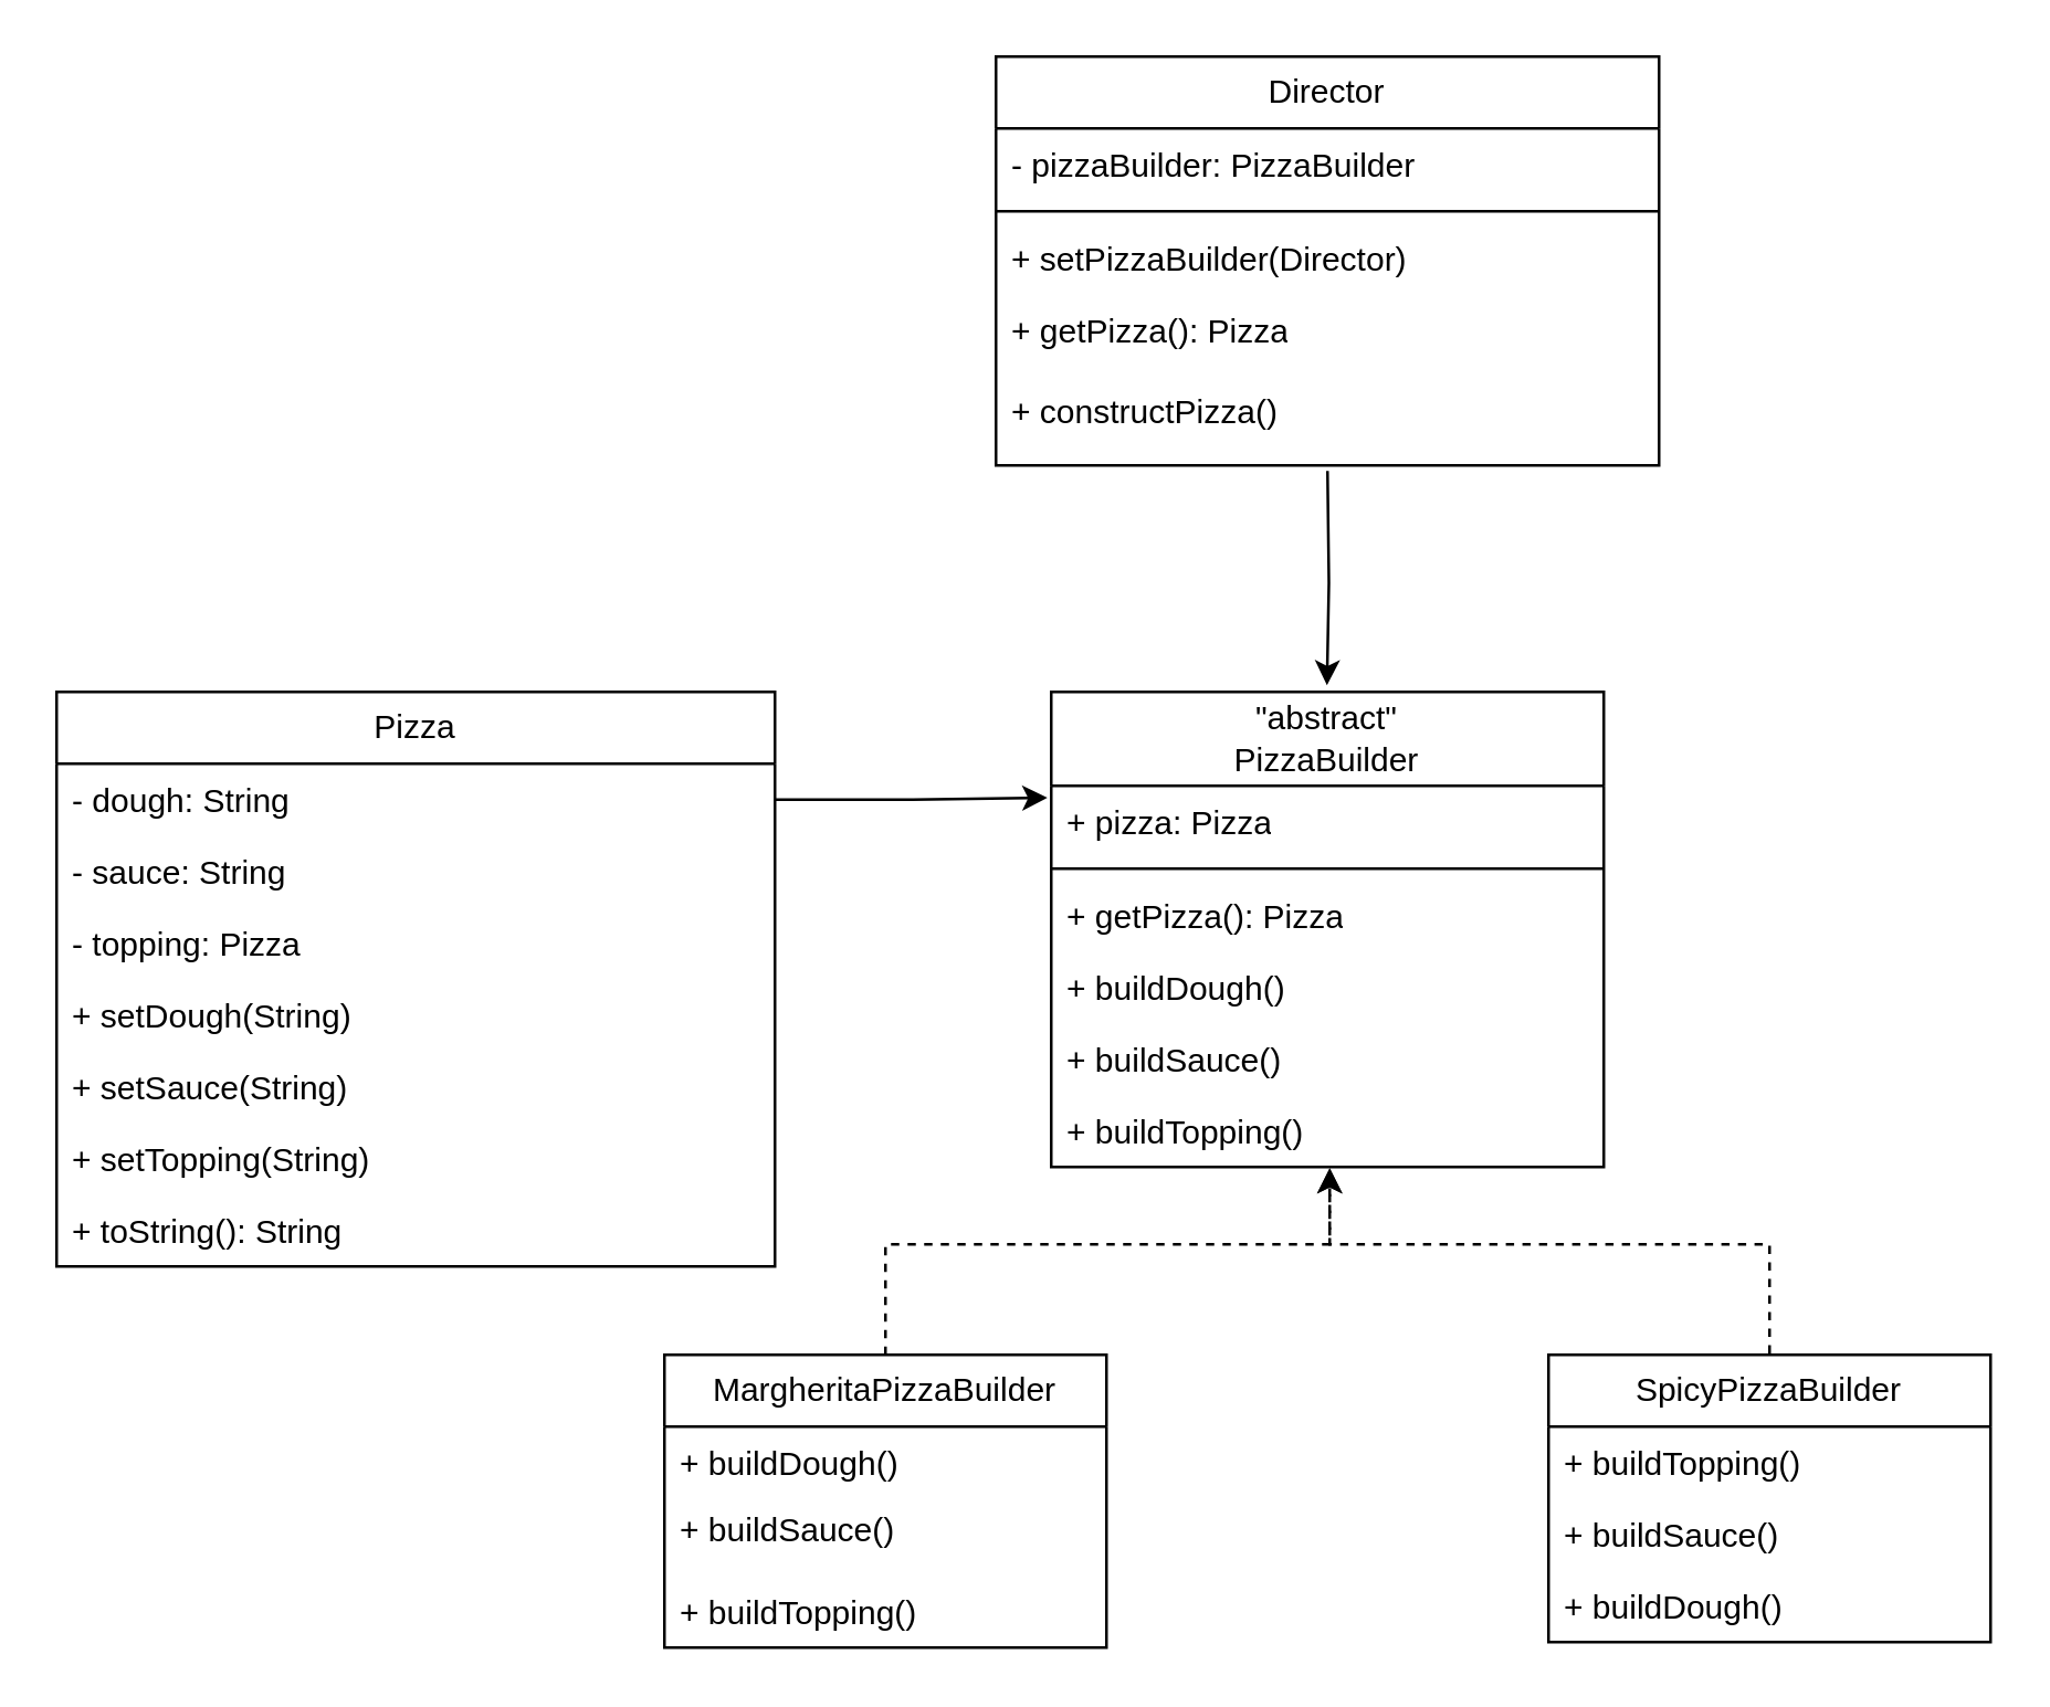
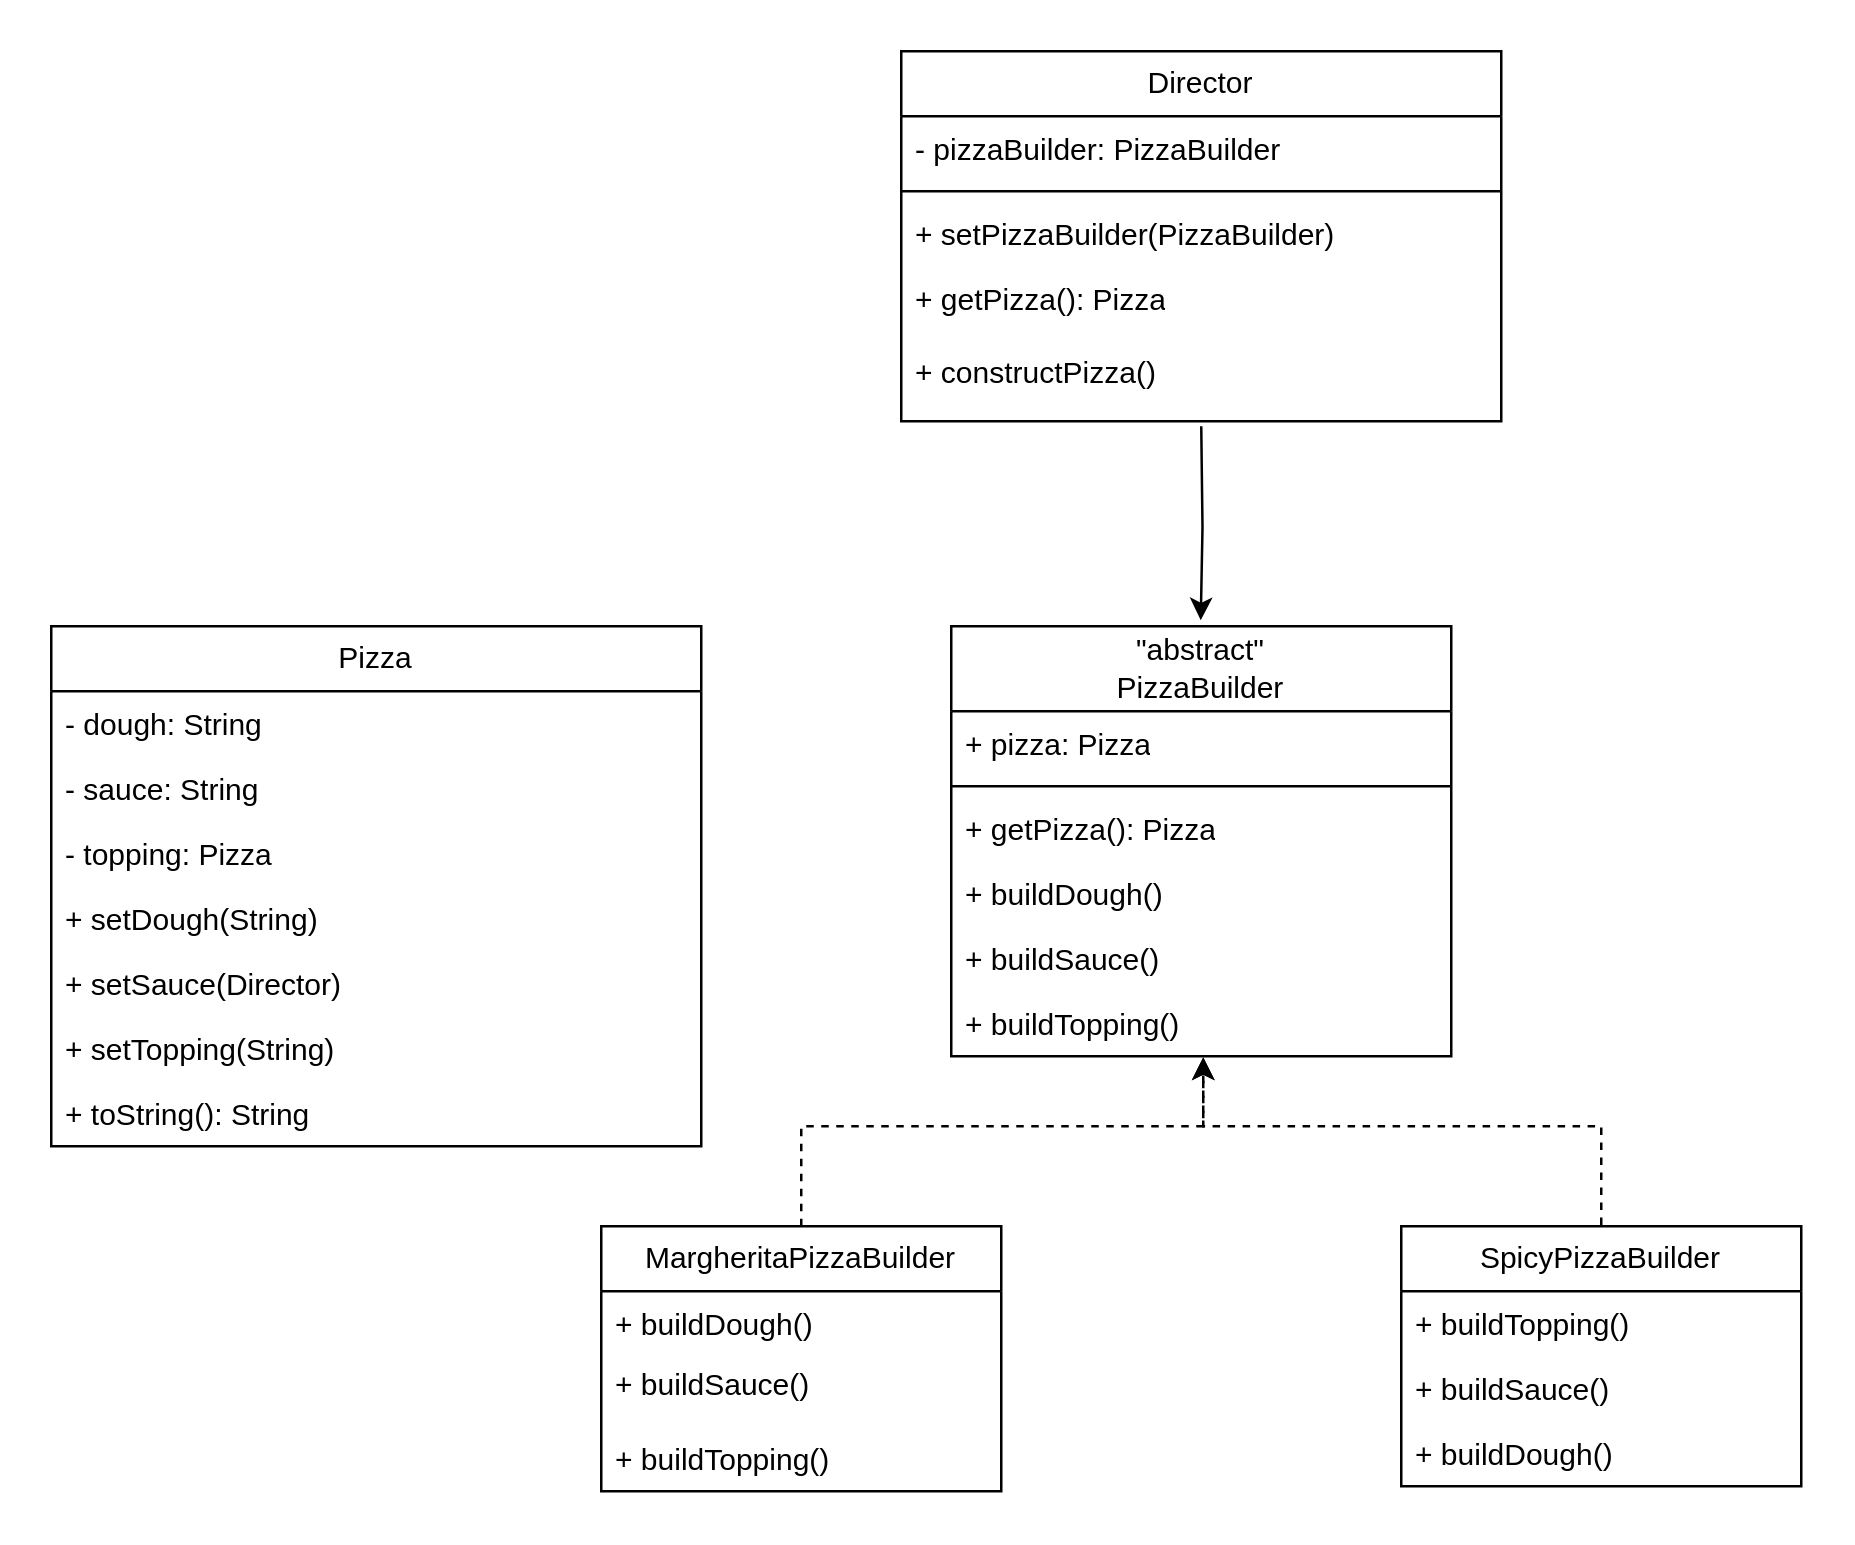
  <mxCell id="0" />
  <mxCell id="1" parent="0" />
  <mxCell id="2" value="Director" style="swimlane;fontStyle=0;childLayout=stackLayout;horizontal=1;startSize=26;fillColor=none;horizontalStack=0;resizeParent=1;resizeParentMax=0;resizeLast=0;collapsible=1;marginBottom=0;whiteSpace=wrap;html=1;" vertex="1" parent="1"><mxGeometry x="360" y="20" width="240" height="148" as="geometry" /></mxCell>
  <mxCell id="3" value="- pizzaBuilder:&amp;nbsp;PizzaBuilder" style="text;strokeColor=none;fillColor=none;align=left;verticalAlign=top;spacingLeft=4;spacingRight=4;overflow=hidden;rotatable=0;points=[[0,0.5],[1,0.5]];portConstraint=eastwest;whiteSpace=wrap;html=1;" vertex="1" parent="2"><mxGeometry y="26" width="240" height="26" as="geometry" /></mxCell>
  <mxCell id="4" value="" style="line;strokeWidth=1;fillColor=none;align=left;verticalAlign=middle;spacingTop=-1;spacingLeft=3;spacingRight=3;rotatable=0;labelPosition=right;points=[];portConstraint=eastwest;strokeColor=inherit;" vertex="1" parent="2"><mxGeometry y="52" width="240" height="8" as="geometry" /></mxCell>
- <mxCell id="5" value="+ setPizzaBuilder(Director)&amp;nbsp;" style="text;strokeColor=none;fillColor=none;align=left;verticalAlign=top;spacingLeft=4;spacingRight=4;overflow=hidden;rotatable=0;points=[[0,0.5],[1,0.5]];portConstraint=eastwest;whiteSpace=wrap;html=1;" vertex="1" parent="2"><mxGeometry y="60" width="240" height="26" as="geometry" /></mxCell>
+ <mxCell id="5" value="+ setPizzaBuilder(PizzaBuilder)&amp;nbsp;" style="text;strokeColor=none;fillColor=none;align=left;verticalAlign=top;spacingLeft=4;spacingRight=4;overflow=hidden;rotatable=0;points=[[0,0.5],[1,0.5]];portConstraint=eastwest;whiteSpace=wrap;html=1;" vertex="1" parent="2"><mxGeometry y="60" width="240" height="26" as="geometry" /></mxCell>
  <mxCell id="6" value="+ getPizza():&amp;nbsp;Pizza&lt;div&gt;&lt;br&gt;&lt;/div&gt;&lt;div&gt;+ constructPizza()&lt;/div&gt;" style="text;strokeColor=none;fillColor=none;align=left;verticalAlign=top;spacingLeft=4;spacingRight=4;overflow=hidden;rotatable=0;points=[[0,0.5],[1,0.5]];portConstraint=eastwest;whiteSpace=wrap;html=1;" vertex="1" parent="2"><mxGeometry y="86" width="240" height="62" as="geometry" /></mxCell>
  <mxCell id="7" value="Pizza" style="swimlane;fontStyle=0;childLayout=stackLayout;horizontal=1;startSize=26;fillColor=none;horizontalStack=0;resizeParent=1;resizeParentMax=0;resizeLast=0;collapsible=1;marginBottom=0;whiteSpace=wrap;html=1;" vertex="1" parent="1"><mxGeometry x="20" y="250" width="260" height="208" as="geometry" /></mxCell>
  <mxCell id="8" value="- dough: String" style="text;strokeColor=none;fillColor=none;align=left;verticalAlign=top;spacingLeft=4;spacingRight=4;overflow=hidden;rotatable=0;points=[[0,0.5],[1,0.5]];portConstraint=eastwest;whiteSpace=wrap;html=1;" vertex="1" parent="7"><mxGeometry y="26" width="260" height="26" as="geometry" /></mxCell>
  <mxCell id="9" value="- sauce: String" style="text;strokeColor=none;fillColor=none;align=left;verticalAlign=top;spacingLeft=4;spacingRight=4;overflow=hidden;rotatable=0;points=[[0,0.5],[1,0.5]];portConstraint=eastwest;whiteSpace=wrap;html=1;" vertex="1" parent="7"><mxGeometry y="52" width="260" height="26" as="geometry" /></mxCell>
  <mxCell id="10" value="- topping: Pizza" style="text;strokeColor=none;fillColor=none;align=left;verticalAlign=top;spacingLeft=4;spacingRight=4;overflow=hidden;rotatable=0;points=[[0,0.5],[1,0.5]];portConstraint=eastwest;whiteSpace=wrap;html=1;" vertex="1" parent="7"><mxGeometry y="78" width="260" height="26" as="geometry" /></mxCell>
  <mxCell id="11" value="+&amp;nbsp;setDough(String)" style="text;strokeColor=none;fillColor=none;align=left;verticalAlign=top;spacingLeft=4;spacingRight=4;overflow=hidden;rotatable=0;points=[[0,0.5],[1,0.5]];portConstraint=eastwest;whiteSpace=wrap;html=1;" vertex="1" parent="7"><mxGeometry y="104" width="260" height="26" as="geometry" /></mxCell>
- <mxCell id="12" value="+&amp;nbsp;setSauce(String)" style="text;strokeColor=none;fillColor=none;align=left;verticalAlign=top;spacingLeft=4;spacingRight=4;overflow=hidden;rotatable=0;points=[[0,0.5],[1,0.5]];portConstraint=eastwest;whiteSpace=wrap;html=1;" vertex="1" parent="7"><mxGeometry y="130" width="260" height="26" as="geometry" /></mxCell>
+ <mxCell id="12" value="+&amp;nbsp;setSauce(Director)" style="text;strokeColor=none;fillColor=none;align=left;verticalAlign=top;spacingLeft=4;spacingRight=4;overflow=hidden;rotatable=0;points=[[0,0.5],[1,0.5]];portConstraint=eastwest;whiteSpace=wrap;html=1;" vertex="1" parent="7"><mxGeometry y="130" width="260" height="26" as="geometry" /></mxCell>
  <mxCell id="13" value="+&amp;nbsp;setTopping(String)" style="text;strokeColor=none;fillColor=none;align=left;verticalAlign=top;spacingLeft=4;spacingRight=4;overflow=hidden;rotatable=0;points=[[0,0.5],[1,0.5]];portConstraint=eastwest;whiteSpace=wrap;html=1;" vertex="1" parent="7"><mxGeometry y="156" width="260" height="26" as="geometry" /></mxCell>
  <mxCell id="14" value="+&amp;nbsp;toString():&amp;nbsp;String" style="text;strokeColor=none;fillColor=none;align=left;verticalAlign=top;spacingLeft=4;spacingRight=4;overflow=hidden;rotatable=0;points=[[0,0.5],[1,0.5]];portConstraint=eastwest;whiteSpace=wrap;html=1;" vertex="1" parent="7"><mxGeometry y="182" width="260" height="26" as="geometry" /></mxCell>
  <mxCell id="15" style="edgeStyle=orthogonalEdgeStyle;rounded=0;orthogonalLoop=1;jettySize=auto;html=1;entryX=0.499;entryY=-0.014;entryDx=0;entryDy=0;entryPerimeter=0;" edge="1" parent="1" target="16"><mxGeometry relative="1" as="geometry"><mxPoint x="480.2" y="170" as="targetPoint" /><mxPoint x="480" y="170" as="sourcePoint" /></mxGeometry></mxCell>
  <mxCell id="16" value="&quot;abstract&quot;&lt;br&gt;PizzaBuilder" style="swimlane;fontStyle=0;childLayout=stackLayout;horizontal=1;startSize=34;fillColor=none;horizontalStack=0;resizeParent=1;resizeParentMax=0;resizeLast=0;collapsible=1;marginBottom=0;whiteSpace=wrap;html=1;" vertex="1" parent="1"><mxGeometry x="380" y="250" width="200" height="172" as="geometry" /></mxCell>
  <mxCell id="17" value="+ pizza: Pizza" style="text;strokeColor=none;fillColor=none;align=left;verticalAlign=top;spacingLeft=4;spacingRight=4;overflow=hidden;rotatable=0;points=[[0,0.5],[1,0.5]];portConstraint=eastwest;whiteSpace=wrap;html=1;" vertex="1" parent="16"><mxGeometry y="34" width="200" height="26" as="geometry" /></mxCell>
  <mxCell id="18" value="" style="line;strokeWidth=1;fillColor=none;align=left;verticalAlign=middle;spacingTop=-1;spacingLeft=3;spacingRight=3;rotatable=0;labelPosition=right;points=[];portConstraint=eastwest;strokeColor=inherit;" vertex="1" parent="16"><mxGeometry y="60" width="200" height="8" as="geometry" /></mxCell>
  <mxCell id="19" value="+ getPizza(): Pizza" style="text;strokeColor=none;fillColor=none;align=left;verticalAlign=top;spacingLeft=4;spacingRight=4;overflow=hidden;rotatable=0;points=[[0,0.5],[1,0.5]];portConstraint=eastwest;whiteSpace=wrap;html=1;" vertex="1" parent="16"><mxGeometry y="68" width="200" height="26" as="geometry" /></mxCell>
  <mxCell id="20" value="+ buildDough()" style="text;strokeColor=none;fillColor=none;align=left;verticalAlign=top;spacingLeft=4;spacingRight=4;overflow=hidden;rotatable=0;points=[[0,0.5],[1,0.5]];portConstraint=eastwest;whiteSpace=wrap;html=1;" vertex="1" parent="16"><mxGeometry y="94" width="200" height="26" as="geometry" /></mxCell>
  <mxCell id="21" value="+ buildSauce()" style="text;strokeColor=none;fillColor=none;align=left;verticalAlign=top;spacingLeft=4;spacingRight=4;overflow=hidden;rotatable=0;points=[[0,0.5],[1,0.5]];portConstraint=eastwest;whiteSpace=wrap;html=1;" vertex="1" parent="16"><mxGeometry y="120" width="200" height="26" as="geometry" /></mxCell>
  <mxCell id="22" value="+ buildTopping()" style="text;strokeColor=none;fillColor=none;align=left;verticalAlign=top;spacingLeft=4;spacingRight=4;overflow=hidden;rotatable=0;points=[[0,0.5],[1,0.5]];portConstraint=eastwest;whiteSpace=wrap;html=1;" vertex="1" parent="16"><mxGeometry y="146" width="200" height="26" as="geometry" /></mxCell>
  <mxCell id="23" style="edgeStyle=orthogonalEdgeStyle;rounded=0;orthogonalLoop=1;jettySize=auto;html=1;exitX=0.5;exitY=0;exitDx=0;exitDy=0;entryX=0.504;entryY=1.018;entryDx=0;entryDy=0;entryPerimeter=0;dashed=1;" edge="1" parent="1" source="24" target="22"><mxGeometry relative="1" as="geometry"><mxPoint x="480" y="420" as="targetPoint" /><Array as="points"><mxPoint x="320" y="450" /><mxPoint x="481" y="450" /></Array></mxGeometry></mxCell>
  <mxCell id="24" value="MargheritaPizzaBuilder" style="swimlane;fontStyle=0;childLayout=stackLayout;horizontal=1;startSize=26;fillColor=none;horizontalStack=0;resizeParent=1;resizeParentMax=0;resizeLast=0;collapsible=1;marginBottom=0;whiteSpace=wrap;html=1;" vertex="1" parent="1"><mxGeometry x="240" y="490" width="160" height="106" as="geometry" /></mxCell>
  <mxCell id="25" value="+ buildDough()" style="text;strokeColor=none;fillColor=none;align=left;verticalAlign=top;spacingLeft=4;spacingRight=4;overflow=hidden;rotatable=0;points=[[0,0.5],[1,0.5]];portConstraint=eastwest;whiteSpace=wrap;html=1;fontStyle=0" vertex="1" parent="24"><mxGeometry y="26" width="160" height="24" as="geometry" /></mxCell>
  <mxCell id="26" value="+ buildSauce()" style="text;strokeColor=none;fillColor=none;align=left;verticalAlign=top;spacingLeft=4;spacingRight=4;overflow=hidden;rotatable=0;points=[[0,0.5],[1,0.5]];portConstraint=eastwest;whiteSpace=wrap;html=1;" vertex="1" parent="24"><mxGeometry y="50" width="160" height="30" as="geometry" /></mxCell>
  <mxCell id="27" value="+ buildTopping()" style="text;strokeColor=none;fillColor=none;align=left;verticalAlign=top;spacingLeft=4;spacingRight=4;overflow=hidden;rotatable=0;points=[[0,0.5],[1,0.5]];portConstraint=eastwest;whiteSpace=wrap;html=1;" vertex="1" parent="24"><mxGeometry y="80" width="160" height="26" as="geometry" /></mxCell>
  <mxCell id="28" style="edgeStyle=orthogonalEdgeStyle;rounded=0;orthogonalLoop=1;jettySize=auto;html=1;exitX=0.5;exitY=0;exitDx=0;exitDy=0;entryX=0.504;entryY=1.033;entryDx=0;entryDy=0;entryPerimeter=0;dashed=1;" edge="1" parent="1"><mxGeometry relative="1" as="geometry"><mxPoint x="480.8" y="422.398" as="targetPoint" /><mxPoint x="640" y="489.54" as="sourcePoint" /><Array as="points"><mxPoint x="640" y="450" /><mxPoint x="481" y="450" /></Array></mxGeometry></mxCell>
  <mxCell id="29" value="SpicyPizzaBuilder" style="swimlane;fontStyle=0;childLayout=stackLayout;horizontal=1;startSize=26;fillColor=none;horizontalStack=0;resizeParent=1;resizeParentMax=0;resizeLast=0;collapsible=1;marginBottom=0;whiteSpace=wrap;html=1;" vertex="1" parent="1"><mxGeometry x="560" y="490" width="160" height="104" as="geometry" /></mxCell>
  <mxCell id="30" value="+ buildTopping()" style="text;strokeColor=none;fillColor=none;align=left;verticalAlign=top;spacingLeft=4;spacingRight=4;overflow=hidden;rotatable=0;points=[[0,0.5],[1,0.5]];portConstraint=eastwest;whiteSpace=wrap;html=1;" vertex="1" parent="29"><mxGeometry y="26" width="160" height="26" as="geometry" /></mxCell>
  <mxCell id="31" value="+ buildSauce()" style="text;strokeColor=none;fillColor=none;align=left;verticalAlign=top;spacingLeft=4;spacingRight=4;overflow=hidden;rotatable=0;points=[[0,0.5],[1,0.5]];portConstraint=eastwest;whiteSpace=wrap;html=1;" vertex="1" parent="29"><mxGeometry y="52" width="160" height="26" as="geometry" /></mxCell>
  <mxCell id="32" value="+ buildDough()" style="text;strokeColor=none;fillColor=none;align=left;verticalAlign=top;spacingLeft=4;spacingRight=4;overflow=hidden;rotatable=0;points=[[0,0.5],[1,0.5]];portConstraint=eastwest;whiteSpace=wrap;html=1;" vertex="1" parent="29"><mxGeometry y="78" width="160" height="26" as="geometry" /></mxCell>
- <mxCell id="33" style="edgeStyle=orthogonalEdgeStyle;rounded=0;orthogonalLoop=1;jettySize=auto;html=1;exitX=1;exitY=0.5;exitDx=0;exitDy=0;entryX=-0.007;entryY=0.167;entryDx=0;entryDy=0;entryPerimeter=0;" edge="1" parent="1" source="8" target="17"><mxGeometry relative="1" as="geometry" /></mxCell>
